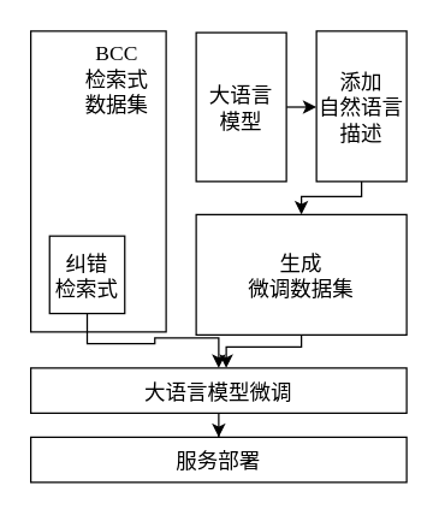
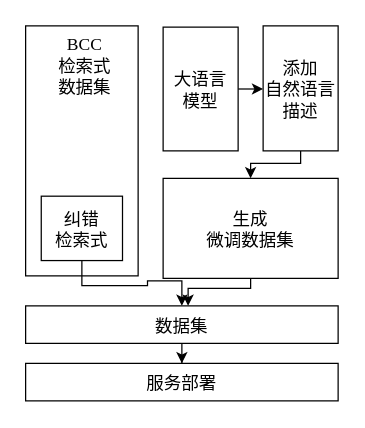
  <mxCell id="0" />
  <mxCell id="1" parent="0" />
  <mxCell id="2" value="" style="rounded=0;fontSize=14;fontFamily=SimSun;" parent="1" vertex="1"><mxGeometry x="20" y="20" width="90" height="200" as="geometry" /></mxCell>
- <mxCell id="3" value="BCC&#10;检索式&#10;数据集" style="rounded=0;fontSize=14;strokeColor=none;fontFamily=SimSun;" parent="1" vertex="1"><mxGeometry x="47.5" y="31" width="60" height="40" as="geometry" /></mxCell>
+ <mxCell id="3" value="BCC&#10;检索式&#10;数据集" style="rounded=0;fontSize=14;strokeColor=none;fontFamily=SimSun;" parent="1" vertex="1"><mxGeometry x="37.5" y="31" width="60" height="40" as="geometry" /></mxCell>
  <mxCell id="4" value="" style="edgeStyle=orthogonalEdgeStyle;rounded=0;orthogonalLoop=1;jettySize=auto;html=1;fontFamily=SimSun;fontSize=14;" parent="1" source="5" target="13" edge="1"><mxGeometry relative="1" as="geometry" /></mxCell>
- <mxCell id="5" value="纠错&#10;检索式" style="rounded=0;fontFamily=SimSun;fontSize=14;" parent="1" vertex="1"><mxGeometry x="32.5" y="156.25" width="50" height="51.5" as="geometry" /></mxCell>
+ <mxCell id="5" value="纠错&#10;检索式" style="rounded=0;fontFamily=SimSun;fontSize=14;" parent="1" vertex="1"><mxGeometry x="32.5" y="156.25" width="65" height="51.5" as="geometry" /></mxCell>
  <mxCell id="6" value="" style="edgeStyle=orthogonalEdgeStyle;rounded=0;orthogonalLoop=1;jettySize=auto;html=1;fontFamily=SimSun;fontSize=14;" parent="1" source="7" target="9" edge="1"><mxGeometry relative="1" as="geometry" /></mxCell>
  <mxCell id="7" value="大语言&#10;模型" style="rounded=0;fontFamily=SimSun;fontSize=14;" parent="1" vertex="1"><mxGeometry x="130" y="21" width="60" height="99" as="geometry" /></mxCell>
  <mxCell id="8" value="" style="edgeStyle=orthogonalEdgeStyle;rounded=0;orthogonalLoop=1;jettySize=auto;html=1;fontFamily=SimSun;fontSize=14;" parent="1" source="9" target="11" edge="1"><mxGeometry relative="1" as="geometry"><Array as="points"><mxPoint x="240" y="130" /><mxPoint x="200" y="130" /></Array></mxGeometry></mxCell>
  <mxCell id="9" value="添加&#10;自然语言&#10;描述" style="rounded=0;fontFamily=SimSun;fontSize=14;" parent="1" vertex="1"><mxGeometry x="210" y="20" width="60" height="100" as="geometry" /></mxCell>
  <mxCell id="10" value="" style="edgeStyle=orthogonalEdgeStyle;rounded=0;orthogonalLoop=1;jettySize=auto;html=1;fontFamily=SimSun;fontSize=14;" parent="1" source="11" target="13" edge="1"><mxGeometry relative="1" as="geometry"><Array as="points"><mxPoint x="200" y="230" /><mxPoint x="150" y="230" /></Array></mxGeometry></mxCell>
  <mxCell id="11" value="生成&#10;微调数据集" style="rounded=0;fontFamily=SimSun;fontSize=14;" parent="1" vertex="1"><mxGeometry x="130" y="142" width="140" height="80" as="geometry" /></mxCell>
  <mxCell id="12" value="" style="edgeStyle=orthogonalEdgeStyle;rounded=0;orthogonalLoop=1;jettySize=auto;html=1;fontFamily=SimSun;fontSize=14;" parent="1" source="13" target="14" edge="1"><mxGeometry relative="1" as="geometry" /></mxCell>
- <mxCell id="13" value="大语言模型微调" style="rounded=0;fontFamily=SimSun;fontSize=14;" parent="1" vertex="1"><mxGeometry x="20" y="244" width="250" height="30" as="geometry" /></mxCell>
+ <mxCell id="13" value="数据集" style="rounded=0;fontFamily=SimSun;fontSize=14;" parent="1" vertex="1"><mxGeometry x="20" y="244" width="250" height="30" as="geometry" /></mxCell>
  <mxCell id="14" value="服务部署" style="rounded=0;fontFamily=SimSun;fontSize=14;" parent="1" vertex="1"><mxGeometry x="20" y="290" width="250" height="30" as="geometry" /></mxCell>
